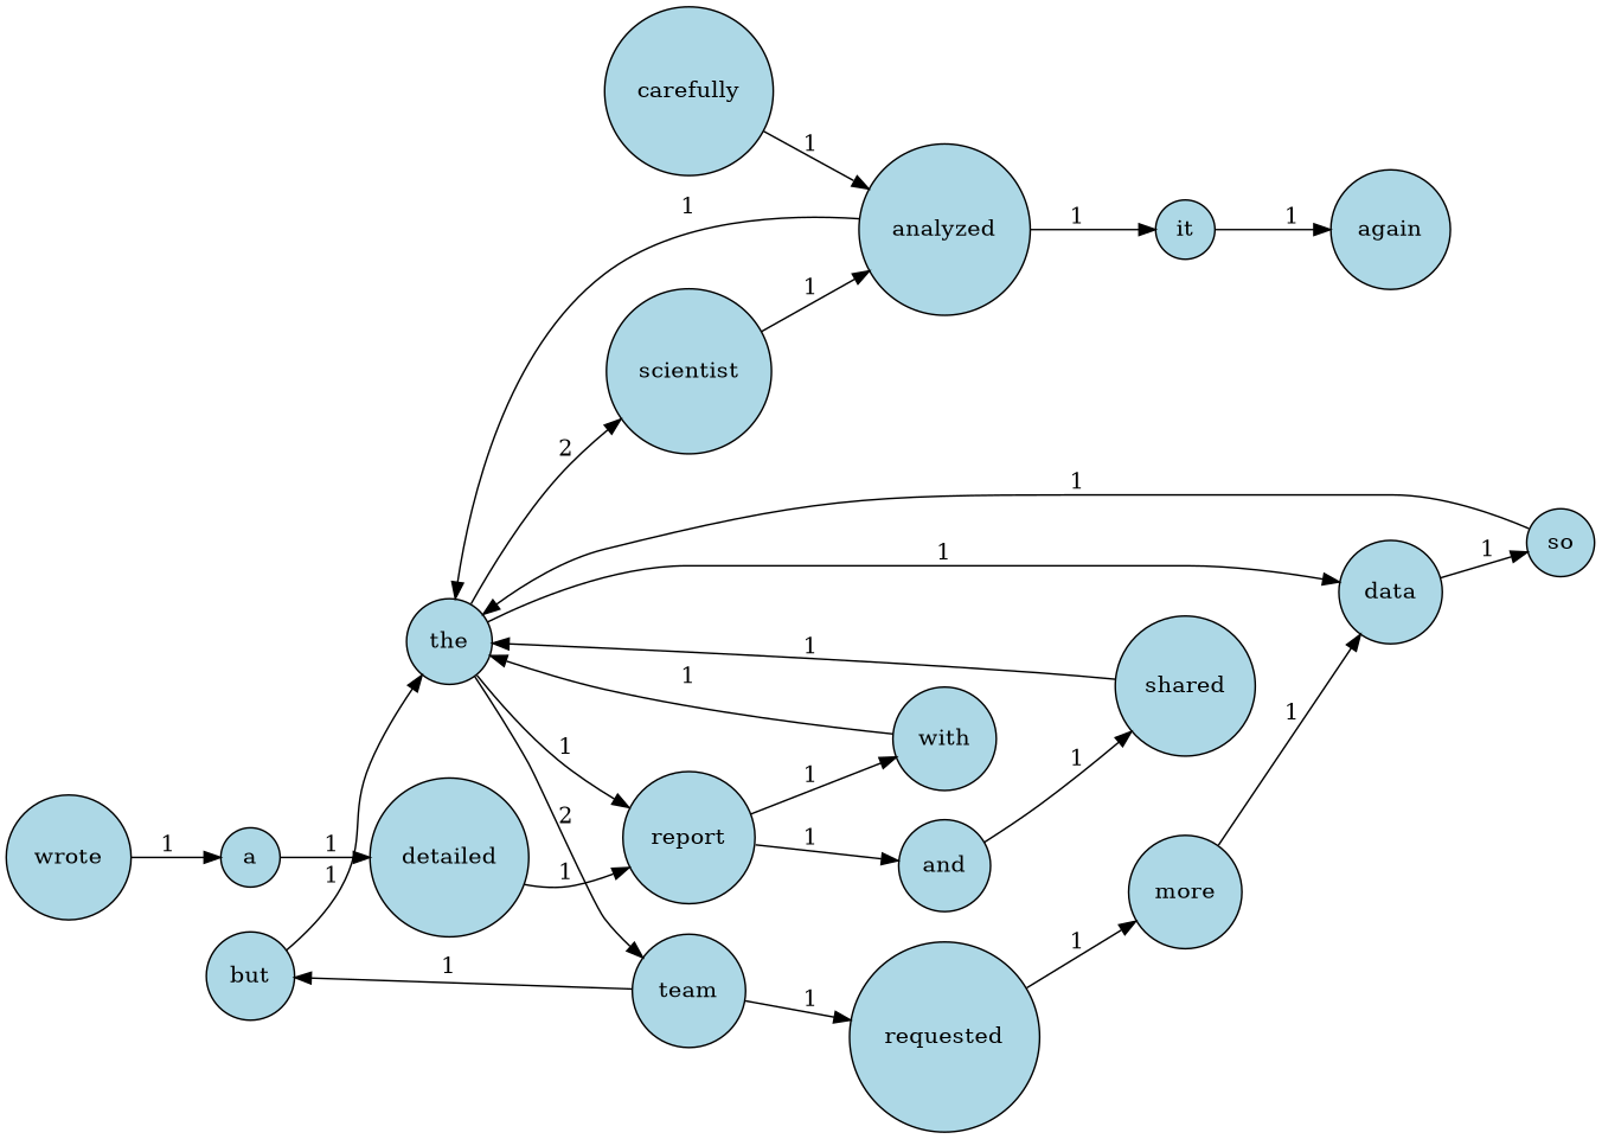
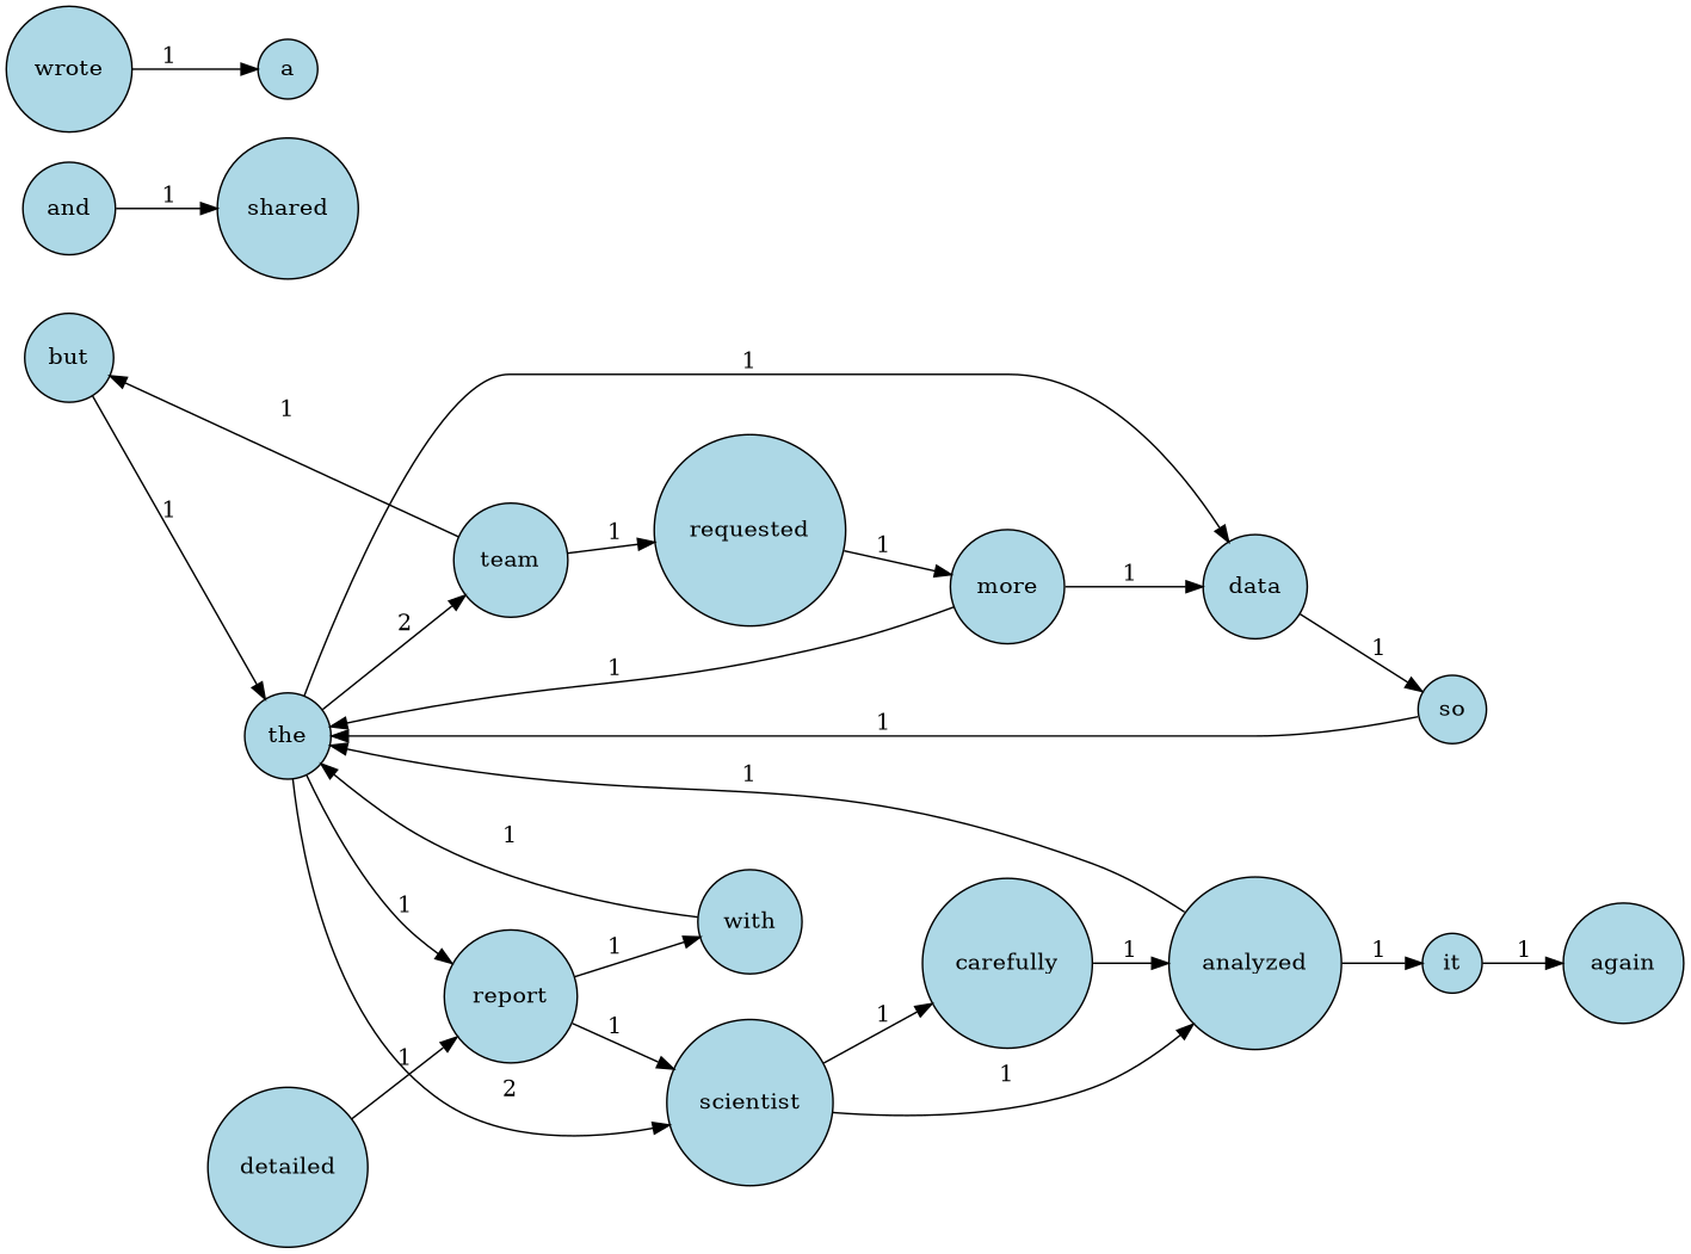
  digraph {
    rankdir=LR
    node [fillcolor=lightblue shape=circle style=filled]
    edge [weight=1]
    but
    the
    data
    scientist
    team
    report
    so
    carefully
    analyzed
    requested
    with
    and
    a
    detailed
    shared
    wrote
    it
    again
    more
    but -> the [label=1]
    the -> data [label=1]
    the -> scientist [label=2 weight=2]
    the -> team [label=2 weight=2]
    the -> report [label=1]
    data -> so [label=1]
+   scientist -> carefully [label=1]
    scientist -> analyzed [label=1]
    team -> but [label=1]
    team -> requested [label=1]
    report -> with [label=1]
-   report -> and [label=1]
+   report -> scientist [label=1]
    so -> the [label=1]
    carefully -> analyzed [label=1]
    analyzed -> the [label=1]
    analyzed -> it [label=1]
    requested -> more [label=1]
    with -> the [label=1]
    and -> shared [label=1]
-   a -> detailed [label=1]
    detailed -> report [label=1]
-   shared -> the [label=1]
+   more -> the [label=1]
    wrote -> a [label=1]
    it -> again [label=1]
    more -> data [label=1]
  }
